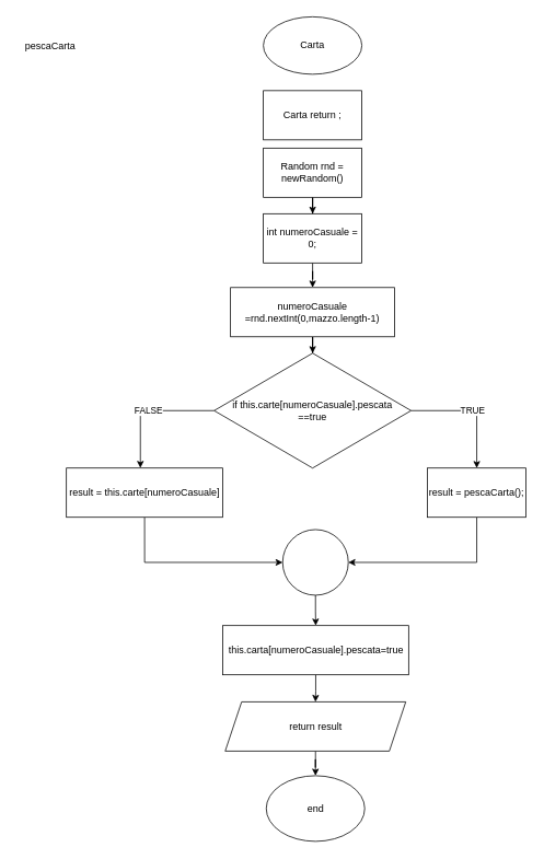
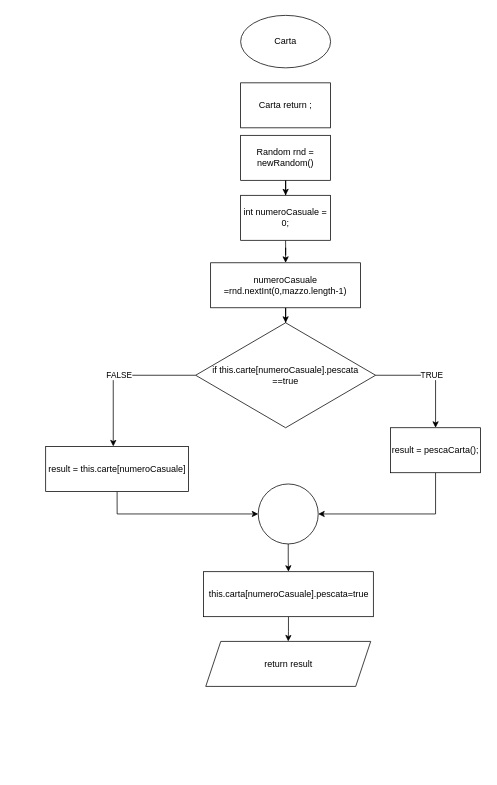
  <mxCell id="0" />
  <mxCell id="1" parent="0" />
  <mxCell id="2" value="Carta" style="ellipse;whiteSpace=wrap;html=1;" vertex="1" parent="1"><mxGeometry x="320" width="120" height="70" as="geometry" y="20" /></mxCell>
- <mxCell id="3" value="" style="edgeStyle=orthogonalEdgeStyle;rounded=0;orthogonalLoop=1;jettySize=auto;html=1;" edge="1" parent="1" source="4" target="11"><mxGeometry relative="1" as="geometry" /></mxCell>
  <mxCell id="4" value="return result" style="shape=parallelogram;perimeter=parallelogramPerimeter;whiteSpace=wrap;html=1;fixedSize=1;" vertex="1" parent="1"><mxGeometry x="273.5" y="855" width="220" height="60" as="geometry" /></mxCell>
  <mxCell id="5" value="" style="edgeStyle=orthogonalEdgeStyle;rounded=0;orthogonalLoop=1;jettySize=auto;html=1;" edge="1" parent="1" source="6" target="10"><mxGeometry relative="1" as="geometry" /></mxCell>
  <mxCell id="6" value="Random rnd = newRandom()" style="rounded=0;whiteSpace=wrap;html=1;" vertex="1" parent="1"><mxGeometry x="320" y="180" width="120" height="60" as="geometry" /></mxCell>
  <mxCell id="7" value="" style="edgeStyle=orthogonalEdgeStyle;rounded=0;orthogonalLoop=1;jettySize=auto;html=1;" edge="1" parent="1" source="8" target="15"><mxGeometry relative="1" as="geometry" /></mxCell>
  <mxCell id="8" value="numeroCasuale =rnd.nextInt(0,mazzo.length-1)" style="rounded=0;whiteSpace=wrap;html=1;" vertex="1" parent="1"><mxGeometry x="280" y="350" width="200" height="60" as="geometry" /></mxCell>
  <mxCell id="9" value="" style="edgeStyle=orthogonalEdgeStyle;rounded=0;orthogonalLoop=1;jettySize=auto;html=1;" edge="1" parent="1" source="10" target="8"><mxGeometry relative="1" as="geometry" /></mxCell>
  <mxCell id="10" value="int numeroCasuale = 0;" style="rounded=0;whiteSpace=wrap;html=1;" vertex="1" parent="1"><mxGeometry x="320" y="260" width="120" height="60" as="geometry" /></mxCell>
- <mxCell id="11" value="end" style="ellipse;whiteSpace=wrap;html=1;" vertex="1" parent="1"><mxGeometry x="323.5" y="945" width="120" height="80" as="geometry" /></mxCell>
- <mxCell id="12" value="&lt;div&gt;pescaCarta&lt;/div&gt;&lt;div&gt;&lt;br&gt;&lt;/div&gt;" style="text;html=1;align=center;verticalAlign=middle;resizable=0;points=[];autosize=1;strokeColor=none;fillColor=none;" vertex="1" parent="1"><mxGeometry x="20" y="43" width="80" height="40" as="geometry" /></mxCell>
  <mxCell id="13" value="FALSE" style="edgeStyle=orthogonalEdgeStyle;rounded=0;orthogonalLoop=1;jettySize=auto;html=1;entryX=0.473;entryY=-0.002;entryDx=0;entryDy=0;entryPerimeter=0;exitX=0;exitY=0.5;exitDx=0;exitDy=0;" edge="1" parent="1" source="15" target="24"><mxGeometry relative="1" as="geometry" /></mxCell>
  <mxCell id="14" value="TRUE" style="edgeStyle=orthogonalEdgeStyle;rounded=0;orthogonalLoop=1;jettySize=auto;html=1;entryX=0.5;entryY=0;entryDx=0;entryDy=0;" edge="1" parent="1" source="15" target="19"><mxGeometry relative="1" as="geometry" /></mxCell>
  <mxCell id="15" value="&lt;div&gt;if this.carte[numeroCasuale].pescata&lt;/div&gt;&lt;div&gt;==true&lt;br&gt;&lt;/div&gt;" style="rhombus;whiteSpace=wrap;html=1;" vertex="1" parent="1"><mxGeometry x="260" y="430" width="240" height="140" as="geometry" /></mxCell>
  <mxCell id="16" value="" style="edgeStyle=orthogonalEdgeStyle;rounded=0;orthogonalLoop=1;jettySize=auto;html=1;" edge="1" parent="1" source="17" target="21"><mxGeometry relative="1" as="geometry" /></mxCell>
  <mxCell id="17" value="" style="ellipse;whiteSpace=wrap;html=1;aspect=fixed;" vertex="1" parent="1"><mxGeometry x="343.5" y="645" width="80" height="80" as="geometry" /></mxCell>
  <mxCell id="18" style="edgeStyle=orthogonalEdgeStyle;rounded=0;orthogonalLoop=1;jettySize=auto;html=1;entryX=1;entryY=0.5;entryDx=0;entryDy=0;exitX=0.5;exitY=1;exitDx=0;exitDy=0;" edge="1" parent="1" source="19" target="17"><mxGeometry relative="1" as="geometry" /></mxCell>
  <mxCell id="19" value="result = pescaCarta();" style="rounded=0;whiteSpace=wrap;html=1;" vertex="1" parent="1"><mxGeometry x="520" y="570" width="120" height="60" as="geometry" /></mxCell>
  <mxCell id="20" value="" style="edgeStyle=orthogonalEdgeStyle;rounded=0;orthogonalLoop=1;jettySize=auto;html=1;" edge="1" parent="1" source="21" target="4"><mxGeometry relative="1" as="geometry" /></mxCell>
  <mxCell id="21" value="this.carta[numeroCasuale].pescata=true" style="whiteSpace=wrap;html=1;" vertex="1" parent="1"><mxGeometry x="270.5" y="762" width="226.5" height="60" as="geometry" /></mxCell>
  <mxCell id="22" value="Carta return ;" style="rounded=0;whiteSpace=wrap;html=1;" vertex="1" parent="1"><mxGeometry x="320" y="110" width="120" height="60" as="geometry" /></mxCell>
  <mxCell id="23" style="edgeStyle=orthogonalEdgeStyle;rounded=0;orthogonalLoop=1;jettySize=auto;html=1;entryX=0;entryY=0.5;entryDx=0;entryDy=0;exitX=0.5;exitY=1;exitDx=0;exitDy=0;" edge="1" parent="1" source="24" target="17"><mxGeometry relative="1" as="geometry" /></mxCell>
- <mxCell id="24" value="result = this.carte[numeroCasuale]" style="rounded=0;whiteSpace=wrap;html=1;" vertex="1" parent="1"><mxGeometry x="80" y="570" width="190.5" height="60" as="geometry" /></mxCell>
+ <mxCell id="24" value="result = this.carte[numeroCasuale]" style="rounded=0;whiteSpace=wrap;html=1;" vertex="1" parent="1"><mxGeometry x="60" y="595" width="190.5" height="60" as="geometry" /></mxCell>
